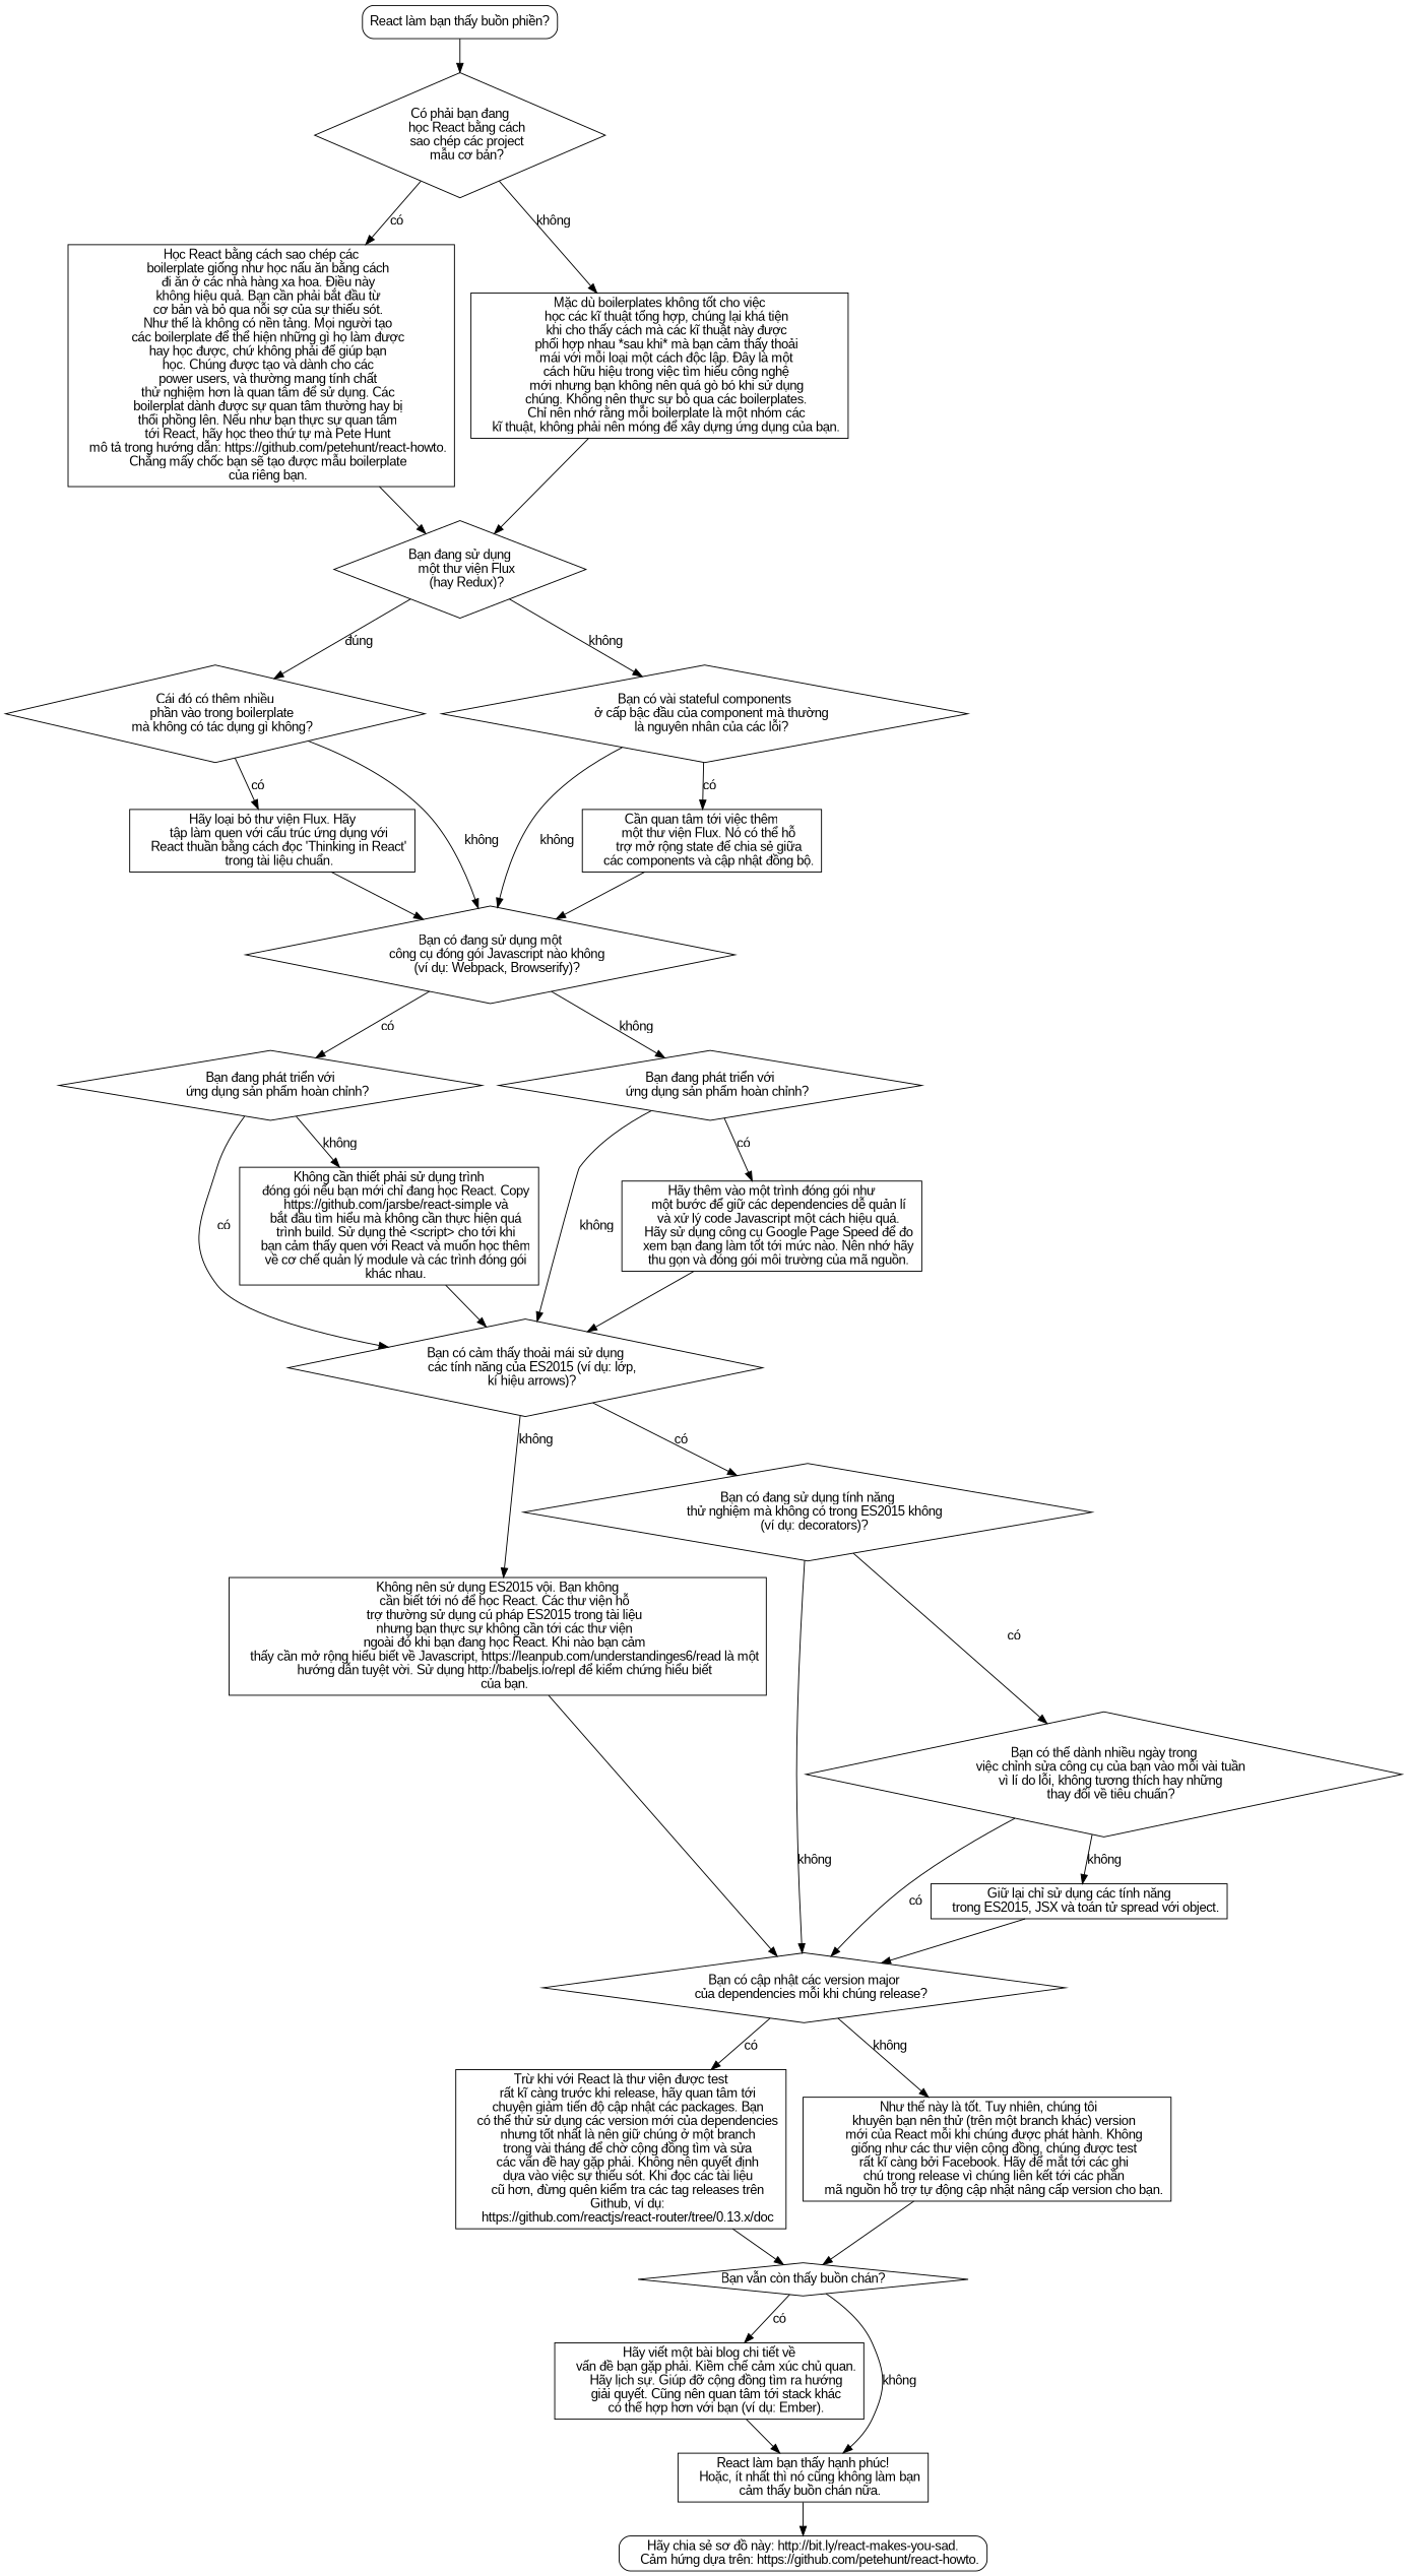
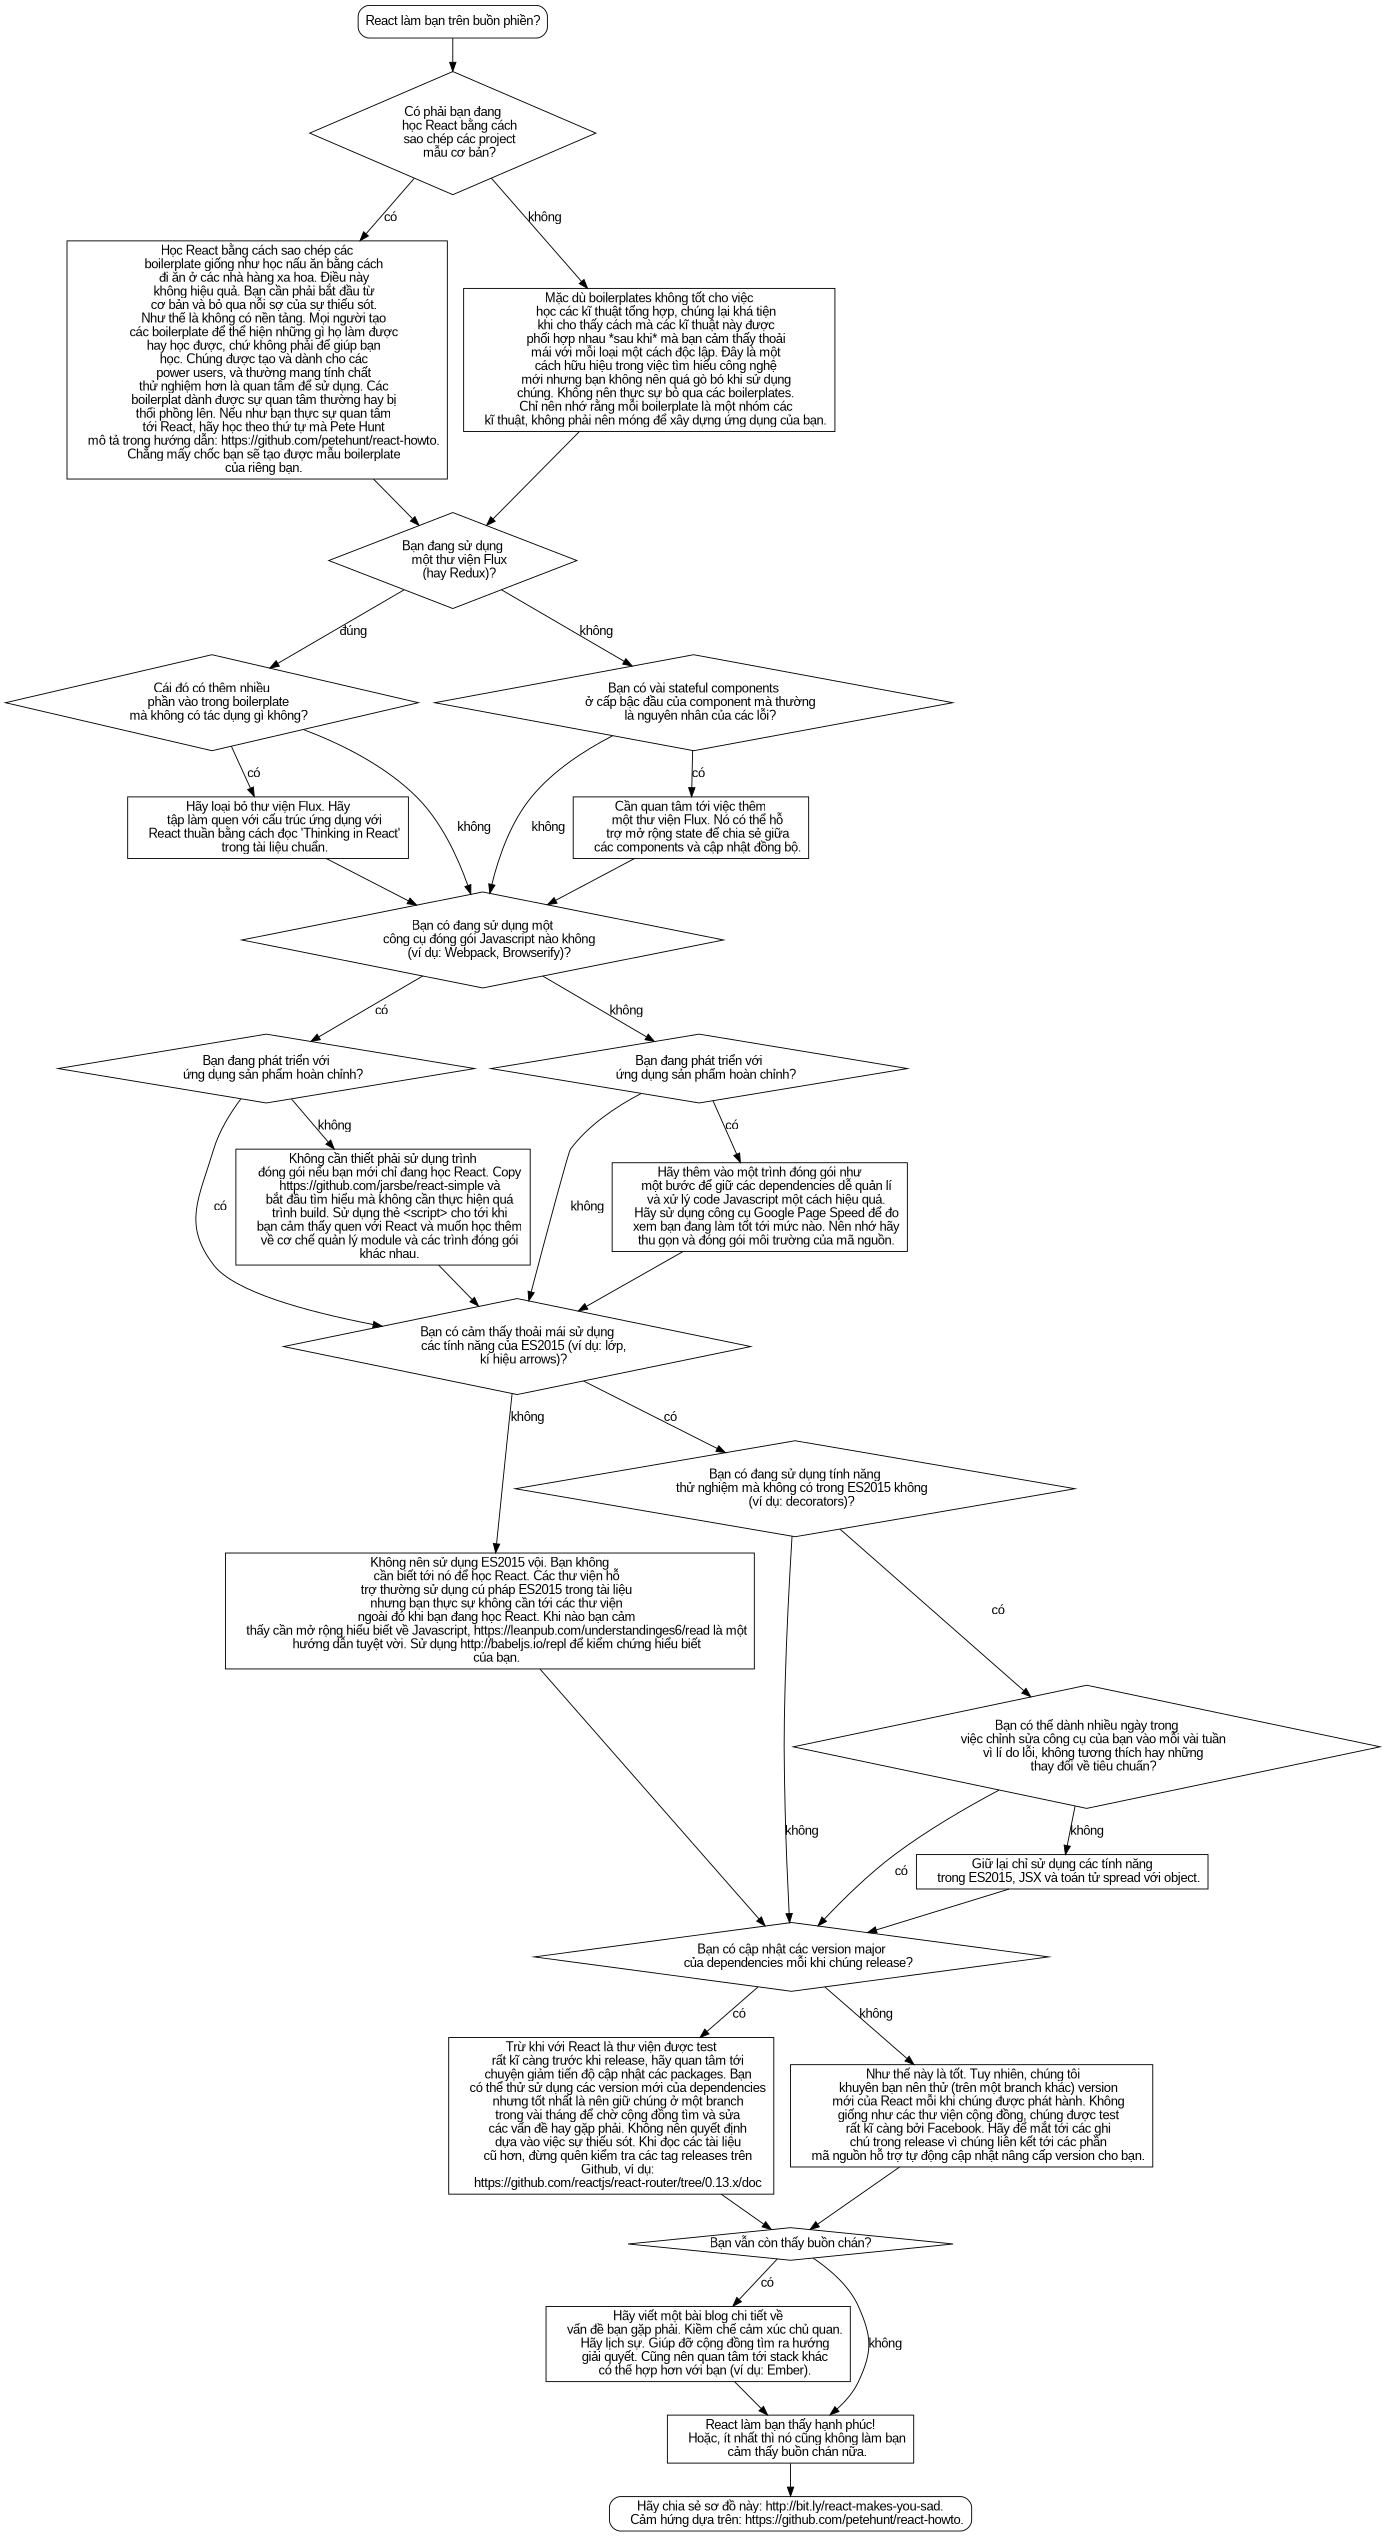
  digraph {
    fontname="Liberation Sans"
    node [shape=box fontname="Liberation Sans"]
    edge [fontname="Liberation Sans"]
-   n1 [label="React làm bạn thấy buồn phiền?" style=rounded]
+   n1 [label="React làm bạn trên buồn phiền?" style=rounded]
    n2 [label="Có phải bạn đang\n    học React bằng cách\n    sao chép các project\n    mẫu cơ bản?" shape=diamond]
    n3 [label="Học React bằng cách sao chép các\n    boilerplate giống như học nấu ăn bằng cách\n    đi ăn ở các nhà hàng xa hoa. Điều này\n    không hiệu quả. Bạn cần phải bắt đầu từ\n    cơ bản và bỏ qua nỗi sợ của sự thiếu sót.\n    Như thế là không có nền tảng. Mọi người tạo\n    các boilerplate để thể hiện những gì họ làm được\n    hay học được, chứ không phải để giúp bạn\n    học. Chúng được tạo và dành cho các\n    power users, và thường mang tính chất\n    thử nghiệm hơn là quan tâm để sử dụng. Các\n    boilerplat dành được sự quan tâm thường hay bị\n    thổi phồng lên. Nếu như bạn thực sự quan tâm\n    tới React, hãy học theo thứ tự mà Pete Hunt\n    mô tả trong hướng dẫn: https://github.com/petehunt/react-howto.\n    Chẳng mấy chốc bạn sẽ tạo được mẫu boilerplate\n    của riêng bạn."]
    n4 [label="Mặc dù boilerplates không tốt cho việc\n    học các kĩ thuật tổng hợp, chúng lại khá tiện\n    khi cho thấy cách mà các kĩ thuật này được\n    phối hợp nhau *sau khi* mà bạn cảm thấy thoải\n    mái với mỗi loại một cách độc lập. Đây là một\n    cách hữu hiệu trong việc tìm hiểu công nghệ\n    mới nhưng bạn không nên quá gò bó khi sử dụng\n    chúng. Không nên thực sự bỏ qua các boilerplates.\n    Chỉ nên nhớ rằng mỗi boilerplate là một nhóm các\n    kĩ thuật, không phải nên móng để xây dựng ứng dụng của bạn."]
    n5 [label="Bạn đang sử dụng\n    một thư viện Flux\n    (hay Redux)?" shape=diamond]
    n6 [label="Cái đó có thêm nhiều\n    phần vào trong boilerplate\n    mà không có tác dụng gì không?" shape=diamond]
    n7 [label="Bạn có vài stateful components\n    ở cấp bậc đầu của component mà thường\n    là nguyên nhân của các lỗi?" shape=diamond]
    n8 [label="Hãy loại bỏ thư viện Flux. Hãy\n    tập làm quen với cấu trúc ứng dụng với\n    React thuần bằng cách đọc 'Thinking in React'\n    trong tài liệu chuẩn."]
    n9 [label="Bạn có đang sử dụng một\n    công cụ đóng gói Javascript nào không\n    (ví dụ: Webpack, Browserify)?" shape=diamond]
    n10 [label="Cần quan tâm tới việc thêm\n    một thư viện Flux. Nó có thể hỗ\n    trợ mở rộng state để chia sẻ giữa\n    các components và cập nhật đồng bộ."]
    n11 [label="Bạn đang phát triển với\n    ứng dụng sản phẩm hoàn chỉnh?" shape=diamond]
    n12 [label="Bạn đang phát triển với\n    ứng dụng sản phẩm hoàn chỉnh?" shape=diamond]
    n13 [label="Bạn có cảm thấy thoải mái sử dụng\n    các tính năng của ES2015 (ví dụ: lớp,\n    kí hiệu arrows)?" shape=diamond]
    n14 [label="Không cần thiết phải sử dụng trình\n    đóng gói nếu bạn mới chỉ đang học React. Copy\n    https://github.com/jarsbe/react-simple và\n    bắt đầu tìm hiểu mà không cần thực hiện quá\n    trình build. Sử dụng thẻ <script> cho tới khi\n    bạn cảm thấy quen với React và muốn học thêm\n    về cơ chế quản lý module và các trình đóng gói\n    khác nhau."]
    n15 [label="Hãy thêm vào một trình đóng gói như\n    một bước để giữ các dependencies dễ quản lí\n    và xử lý code Javascript một cách hiệu quả.\n    Hãy sử dụng công cụ Google Page Speed để đo\n    xem bạn đang làm tốt tới mức nào. Nên nhớ hãy\n    thu gọn và đóng gói môi trường của mã nguồn."]
    n16 [label="Không nên sử dụng ES2015 vội. Bạn không\n    cần biết tới nó để học React. Các thư viện hỗ\n    trợ thường sử dụng cú pháp ES2015 trong tài liệu\n    nhưng bạn thực sự không cần tới các thư viện\n    ngoài đó khi bạn đang học React. Khi nào bạn cảm\n    thấy cần mở rộng hiểu biết về Javascript, https://leanpub.com/understandinges6/read là một\n    hướng dẫn tuyệt vời. Sử dụng http://babeljs.io/repl để kiểm chứng hiểu biết\n    của bạn."]
    n17 [label="Bạn có đang sử dụng tính năng\n    thử nghiệm mà không có trong ES2015 không\n    (ví dụ: decorators)?" shape=diamond]
    n18 [label="Bạn có cập nhật các version major\n    của dependencies mỗi khi chúng release?" shape=diamond]
    n19 [label="Bạn có thể dành nhiều ngày trong\n    việc chỉnh sửa công cụ của bạn vào mỗi vài tuần\n    vì lí do lỗi, không tương thích hay những\n    thay đổi về tiêu chuẩn?" shape=diamond]
    n20 [label="Trừ khi với React là thư viện được test\n    rất kĩ càng trước khi release, hãy quan tâm tới\n    chuyện giảm tiến độ cập nhật các packages. Bạn\n    có thể thử sử dụng các version mới của dependencies\n    nhưng tốt nhất là nên giữ chúng ở một branch\n    trong vài tháng để chờ cộng đồng tìm và sửa\n    các vấn đề hay gặp phải. Không nên quyết định\n    dựa vào việc sự thiếu sót. Khi đọc các tài liệu\n    cũ hơn, đừng quên kiểm tra các tag releases trên\n    Github, ví dụ:\n    https://github.com/reactjs/react-router/tree/0.13.x/doc"]
    n21 [label=" Như thế này là tốt. Tuy nhiên, chúng tôi\n    khuyên bạn nên thử (trên một branch khác) version\n    mới của React mỗi khi chúng được phát hành. Không\n    giống như các thư viện cộng đồng, chúng được test\n    rất kĩ càng bởi Facebook. Hãy để mắt tới các ghi\n    chú trong release vì chúng liên kết tới các phần\n    mã nguồn hỗ trợ tự động cập nhật nâng cấp version cho bạn."]
    n22 [label="Giữ lại chỉ sử dụng các tính năng\n    trong ES2015, JSX và toán tử spread với object."]
    n23 [label="Bạn vẫn còn thấy buồn chán?" shape=diamond]
    n24 [label="Hãy viết một bài blog chi tiết về\n    vấn đề bạn gặp phải. Kiềm chế cảm xúc chủ quan.\n    Hãy lịch sự. Giúp đỡ cộng đồng tìm ra hướng\n    giải quyết. Cũng nên quan tâm tới stack khác\n    có thể hợp hơn với bạn (ví dụ: Ember)."]
    n25 [label="React làm bạn thấy hạnh phúc!\n    Hoặc, ít nhất thì nó cũng không làm bạn\n    cảm thấy buồn chán nữa."]
    n26 [label="Hãy chia sẻ sơ đồ này: http://bit.ly/react-makes-you-sad.\n    Cảm hứng dựa trên: https://github.com/petehunt/react-howto." style=rounded]
    n1 -> n2
    n2 -> n3 [label="có"]
    n2 -> n4 [label="không"]
    n3 -> n5
    n4 -> n5
    n5 -> n6 [label="đúng"]
    n5 -> n7 [label="không"]
    n6 -> n8 [label="có"]
    n6 -> n9 [label="không"]
    n7 -> n9 [label="không"]
    n7 -> n10 [label="có"]
    n8 -> n9
    n9 -> n11 [label="có"]
    n9 -> n12 [label="không"]
    n10 -> n9
    n11 -> n13 [label="có"]
    n11 -> n14 [label="không"]
    n12 -> n13 [label="không"]
    n12 -> n15 [label="có"]
    n13 -> n16 [label="không"]
    n13 -> n17 [label="có"]
    n14 -> n13
    n15 -> n13
    n16 -> n18
    n17 -> n18 [label="không"]
    n17 -> n19 [label="có"]
    n18 -> n20 [label="có"]
    n18 -> n21 [label="không"]
    n19 -> n18 [label="có"]
    n19 -> n22 [label="không"]
    n20 -> n23
    n21 -> n23
    n22 -> n18
    n23 -> n24 [label="có"]
    n23 -> n25 [label="không"]
    n24 -> n25
    n25 -> n26
  }
